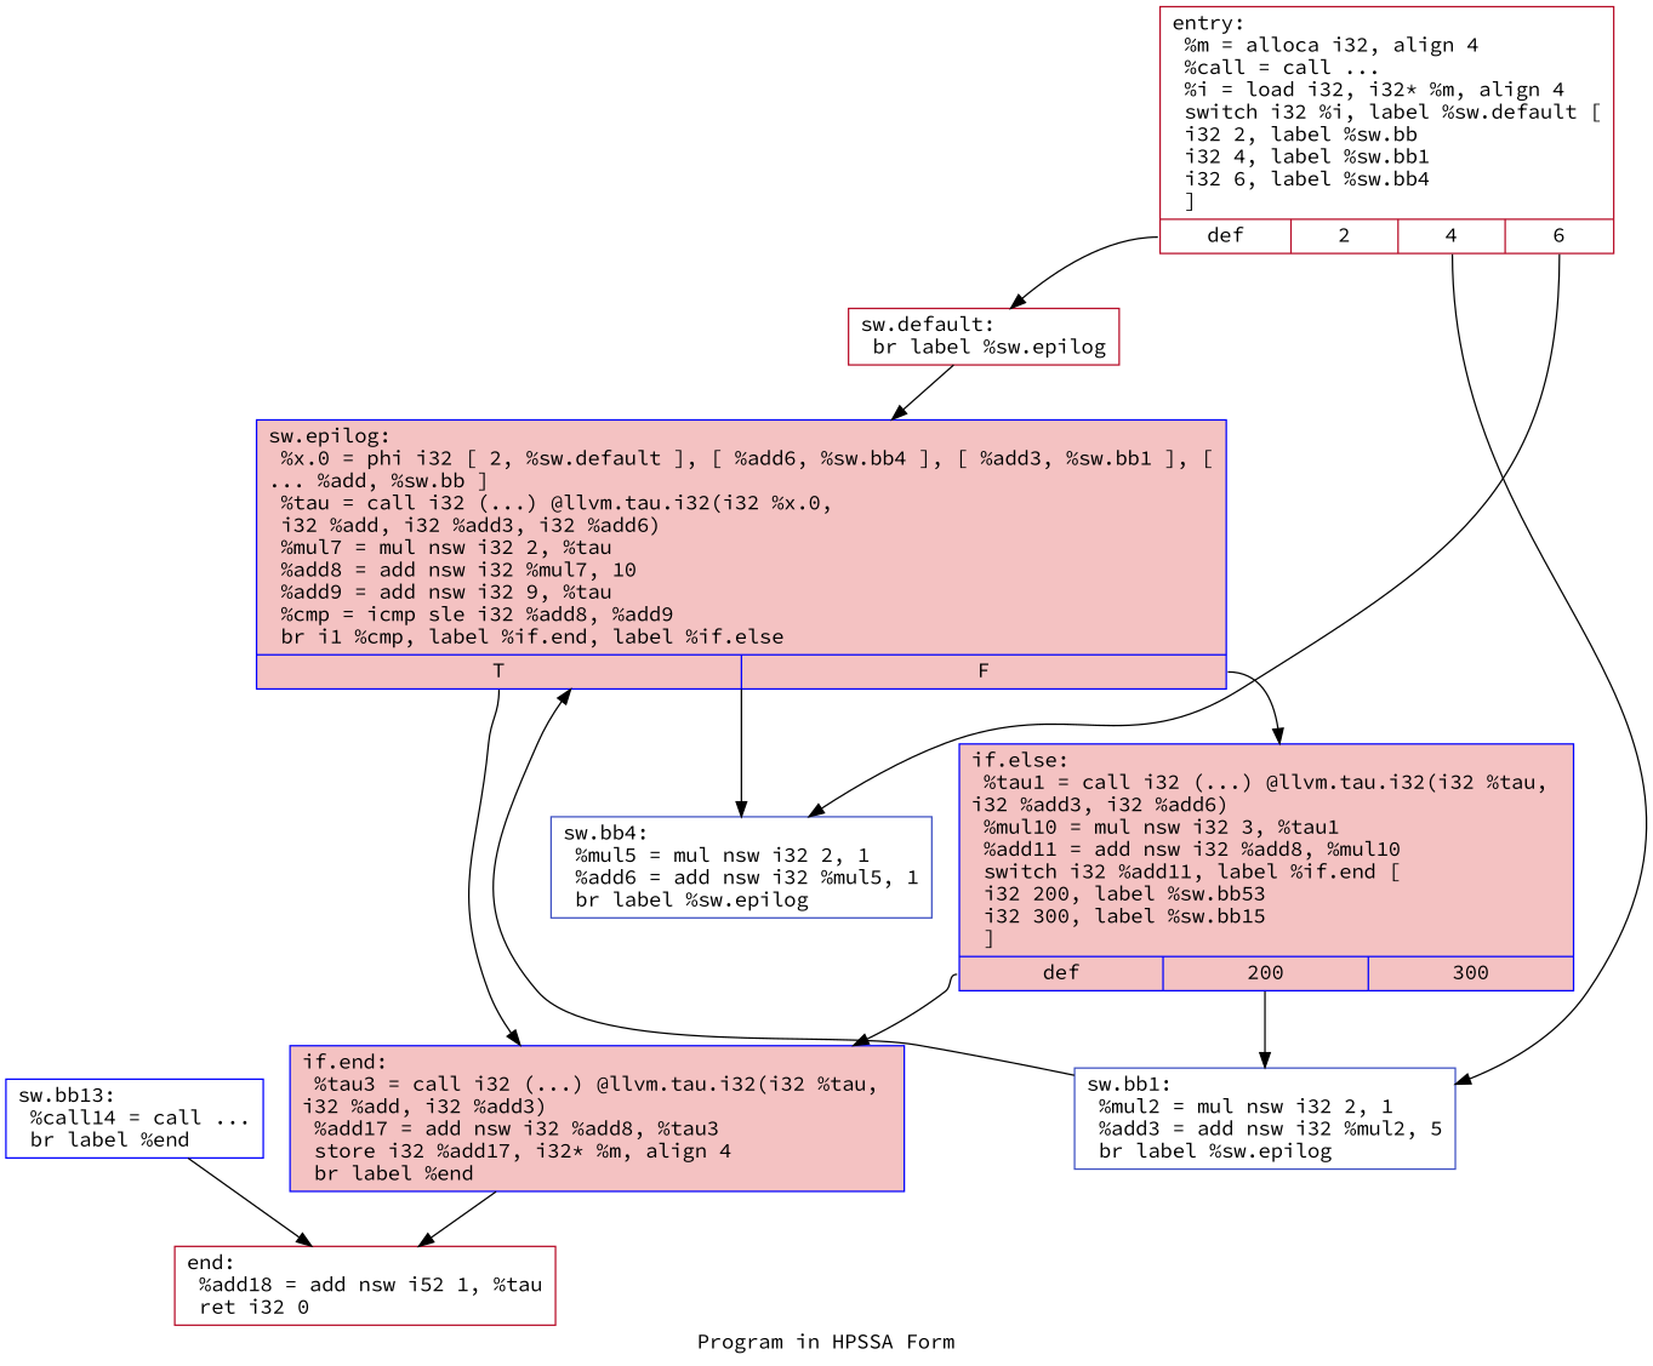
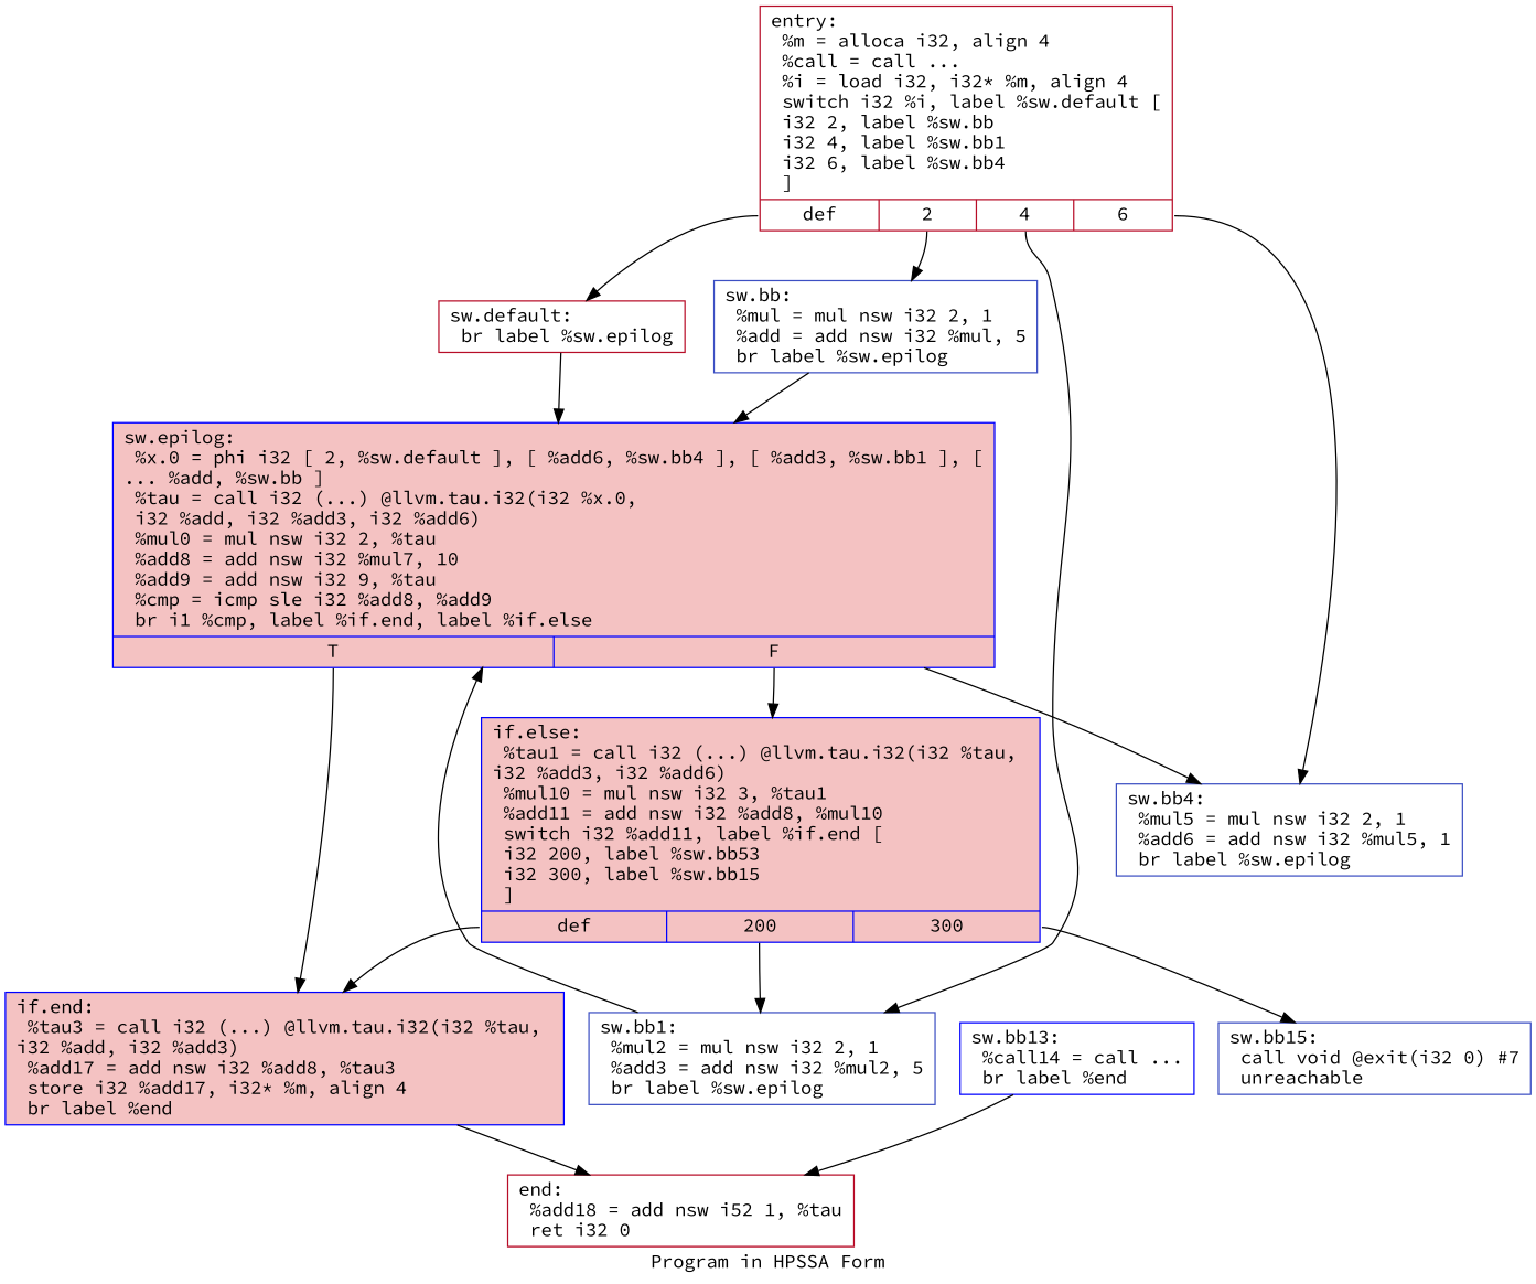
  digraph {
    fontname="Source Code Pro"
    label="Program in HPSSA Form"
    node [color="#3d50c3ff" fillcolor="#d24b4070" fontname="Source Code Pro" shape=record]
    edge [fontname="Source Code Pro"]
    n1 [color="#b70d28ff" fillcolor="#b70d2870" label="{entry:\l  %m = alloca i32, align 4\l  %call = call ...\l  %i = load i32, i32* %m, align 4\l  switch i32 %i, label %sw.default [\l    i32 2, label %sw.bb\l    i32 4, label %sw.bb1\l    i32 6, label %sw.bb4\l  ]\l|{<s0>def|<s1>2|<s2>4|<s3>6}}"]
    n2 [color="#b70d28ff" label="{sw.default:                                       \l  br label %sw.epilog\l}"]
+   n3 [label="{sw.bb:                                            \l  %mul = mul nsw i32 2, 1\l  %add = add nsw i32 %mul, 5\l  br label %sw.epilog\l}"]
    n4 [label="{sw.bb1:                                           \l  %mul2 = mul nsw i32 2, 1\l  %add3 = add nsw i32 %mul2, 5\l  br label %sw.epilog\l}"]
    n5 [label="{sw.bb4:                                           \l  %mul5 = mul nsw i32 2, 1\l  %add6 = add nsw i32 %mul5, 1\l  br label %sw.epilog\l}"]
-   n6 [color="#0000FF" fillcolor="#f4c2c2" label="{sw.epilog:                                        \l  %x.0 = phi i32 [ 2, %sw.default ], [ %add6, %sw.bb4 ], [ %add3, %sw.bb1 ], [\l... %add, %sw.bb ]\l  %tau = call i32 (...) @llvm.tau.i32(i32 %x.0, \l i32 %add, i32 %add3, i32 %add6)\l  %mul7 = mul nsw i32 2, %tau\l  %add8 = add nsw i32 %mul7, 10\l  %add9 = add nsw i32 9, %tau\l  %cmp = icmp sle i32 %add8, %add9\l  br i1 %cmp, label %if.end, label %if.else\l|{<s0>T|<s1>F}}" style=filled]
+   n6 [color="#0000FF" fillcolor="#f4c2c2" label="{sw.epilog:                                        \l  %x.0 = phi i32 [ 2, %sw.default ], [ %add6, %sw.bb4 ], [ %add3, %sw.bb1 ], [\l... %add, %sw.bb ]\l  %tau = call i32 (...) @llvm.tau.i32(i32 %x.0, \l i32 %add, i32 %add3, i32 %add6)\l  %mul0 = mul nsw i32 2, %tau\l  %add8 = add nsw i32 %mul7, 10\l  %add9 = add nsw i32 9, %tau\l  %cmp = icmp sle i32 %add8, %add9\l  br i1 %cmp, label %if.end, label %if.else\l|{<s0>T|<s1>F}}" style=filled]
    n7 [color="#0000FF" fillcolor="#f4c2c2" label="{if.end:                                           \l  %tau3 = call i32 (...) @llvm.tau.i32(i32 %tau, \l	i32 %add, i32 %add3)\l  %add17 = add nsw i32 %add8, %tau3\l  store i32 %add17, i32* %m, align 4\l  br label %end\l}" style=filled]
    n8 [color="#0000FF" fillcolor="#f4c2c2" label="{if.else:                                          \l  %tau1 = call i32 (...) @llvm.tau.i32(i32 %tau, \l		i32 %add3, i32 %add6)\l  %mul10 = mul nsw i32 3, %tau1\l  %add11 = add nsw i32 %add8, %mul10\l  switch i32 %add11, label %if.end [\l    i32 200, label %sw.bb53\l    i32 300, label %sw.bb15\l  ]\l|{<s0>def|<s1>200|<s2>300}}" style=filled]
    n9 [color="#b70d28ff" fillcolor="#b70d2870" label="{end:                                              \l  %add18 = add nsw i52 1, %tau\l  ret i32 0\l}"]
+   n10 [fillcolor="#6282ea70" label="{sw.bb15:                                          \l  call void @exit(i32 0) #7\l  unreachable\l}"]
    n11 [color="#0000FF" fillcolor="#f4c2c2" label="{sw.bb13: \l                                      %call14 = call ...\l  br label %end\l}"]
    n1 -> n2 [tailport=s0]
+   n1 -> n3 [tailport=s1]
    n1 -> n4 [tailport=s2]
    n1 -> n5 [tailport=s3]
    n2 -> n6
+   n3 -> n6
    n4 -> n6
    n6 -> n5
    n6 -> n7 [tailport=s0]
    n6 -> n8 [tailport=s1]
    n7 -> n9
    n8 -> n4 [tailport=s1]
    n8 -> n7 [tailport=s0]
+   n8 -> n10 [tailport=s2]
    n11 -> n9
  }
